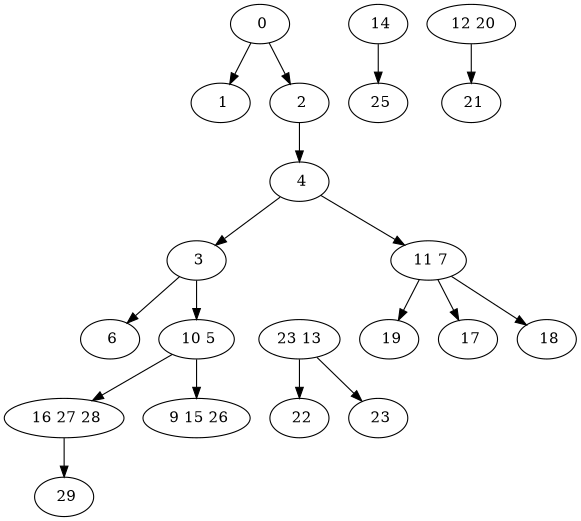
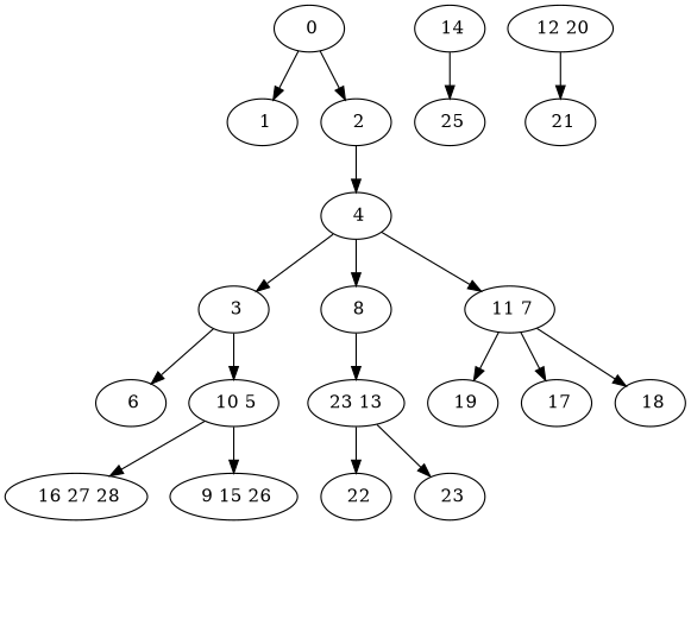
  digraph {
    " 0"
    " 1"
    " 2"
    " 4"
    " 3"
    " 6"
    " 10 5"
+   " 8"
    " 11 7"
    " 16 27 28"
    " 9 15 26"
    n12 [label="23 13"]
    " 19"
    " 17"
    " 18"
-   " 29"
    " 14"
    " 25"
    " 22"
    " 23"
    " 12 20"
    " 21"
    " 0" -> " 1"
    " 0" -> " 2"
    " 2" -> " 4"
    " 4" -> " 3"
+   " 4" -> " 8"
    " 4" -> " 11 7"
    " 3" -> " 6"
    " 3" -> " 10 5"
    " 10 5" -> " 16 27 28"
    " 10 5" -> " 9 15 26"
+   " 8" -> n12
    " 11 7" -> " 19"
    " 11 7" -> " 17"
    " 11 7" -> " 18"
-   " 16 27 28" -> " 29"
    n12 -> " 22"
    n12 -> " 23"
    " 14" -> " 25"
    " 12 20" -> " 21"
  }
